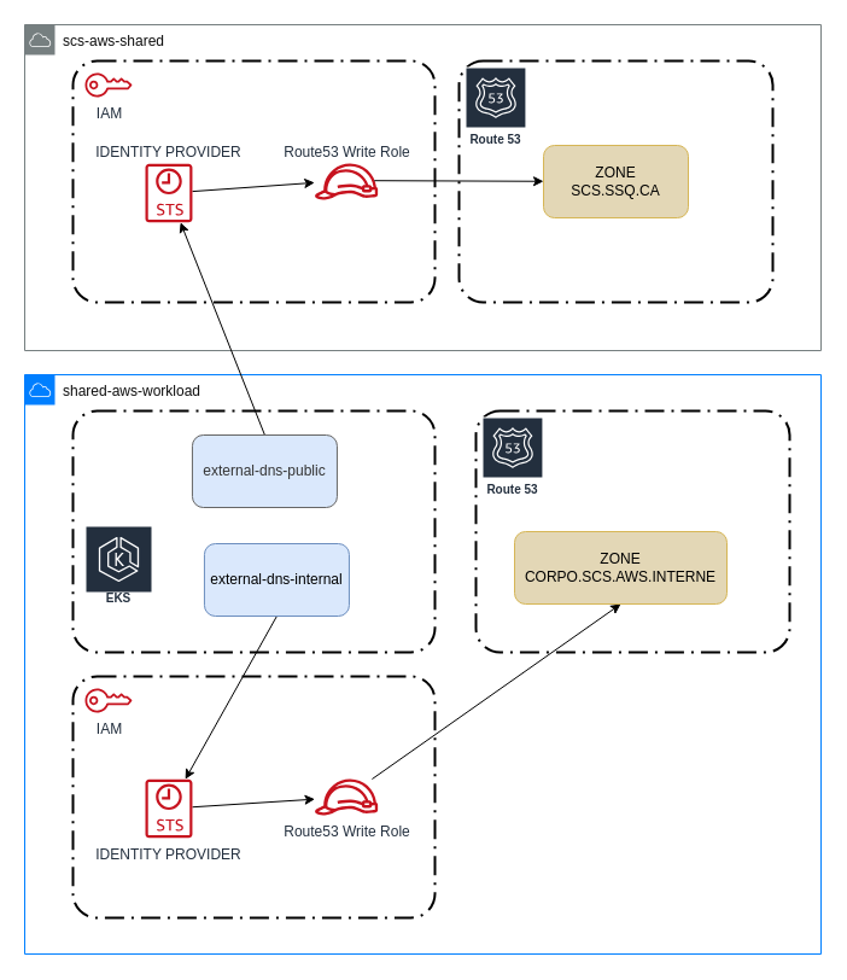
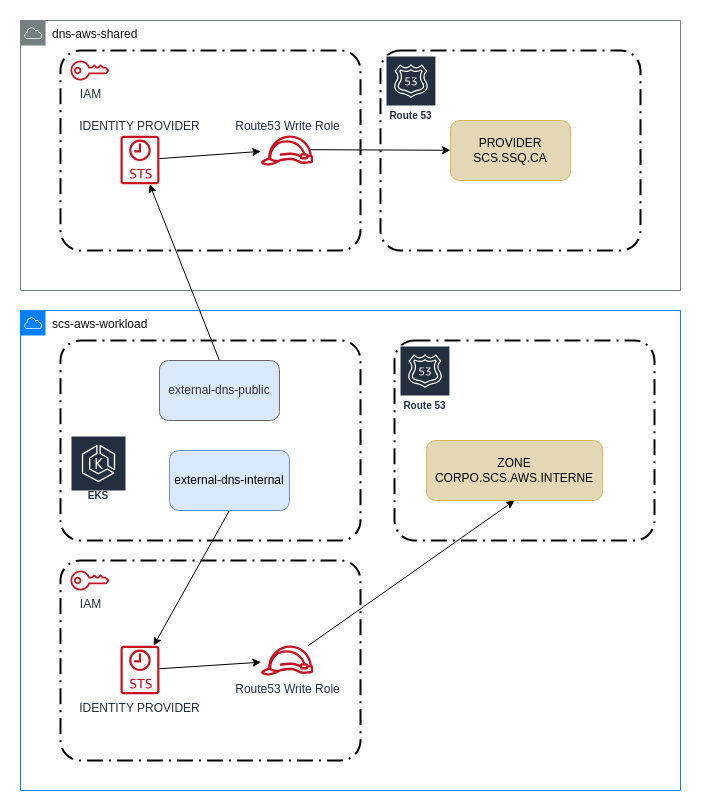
  <mxCell id="0" />
  <mxCell id="1" parent="0" />
  <mxCell id="2" value="" style="rounded=1;arcSize=10;dashed=1;fillColor=none;gradientColor=none;dashPattern=8 3 1 3;strokeWidth=2;" vertex="1" parent="1"><mxGeometry x="60" y="50" width="300" height="200" as="geometry" /></mxCell>
- <mxCell id="3" value="&lt;font color=&quot;#0d0d0d&quot;&gt;shared-aws-workload&lt;/font&gt;" style="outlineConnect=0;gradientColor=none;html=1;whiteSpace=wrap;fontSize=12;fontStyle=0;shape=mxgraph.aws4.group;grIcon=mxgraph.aws4.group_aws_cloud;fillColor=none;verticalAlign=top;align=left;spacingLeft=30;fontColor=#AAB7B8;dashed=0;strokeColor=#007FFF;" vertex="1" parent="1"><mxGeometry x="20" y="310" width="660" height="480" as="geometry" /></mxCell>
+ <mxCell id="3" value="&lt;font color=&quot;#0d0d0d&quot;&gt;scs-aws-workload&lt;/font&gt;" style="outlineConnect=0;gradientColor=none;html=1;whiteSpace=wrap;fontSize=12;fontStyle=0;shape=mxgraph.aws4.group;grIcon=mxgraph.aws4.group_aws_cloud;fillColor=none;verticalAlign=top;align=left;spacingLeft=30;fontColor=#AAB7B8;dashed=0;strokeColor=#007FFF;" vertex="1" parent="1"><mxGeometry x="20" y="310" width="660" height="480" as="geometry" /></mxCell>
  <mxCell id="4" value="" style="rounded=1;arcSize=10;dashed=1;fillColor=none;gradientColor=none;dashPattern=8 3 1 3;strokeWidth=2;" vertex="1" parent="1"><mxGeometry x="60" y="340" width="300" height="200" as="geometry" /></mxCell>
- <mxCell id="5" value="&lt;font color=&quot;#0d0d0d&quot;&gt;scs-aws-shared&lt;/font&gt;" style="outlineConnect=0;gradientColor=none;html=1;whiteSpace=wrap;fontSize=12;fontStyle=0;shape=mxgraph.aws4.group;grIcon=mxgraph.aws4.group_aws_cloud;fillColor=none;verticalAlign=top;align=left;spacingLeft=30;fontColor=#AAB7B8;dashed=0;strokeColor=#767F80;" vertex="1" parent="1"><mxGeometry x="20" y="20" width="660" height="270" as="geometry" /></mxCell>
+ <mxCell id="5" value="&lt;font color=&quot;#0d0d0d&quot;&gt;dns-aws-shared&lt;/font&gt;" style="outlineConnect=0;gradientColor=none;html=1;whiteSpace=wrap;fontSize=12;fontStyle=0;shape=mxgraph.aws4.group;grIcon=mxgraph.aws4.group_aws_cloud;fillColor=none;verticalAlign=top;align=left;spacingLeft=30;fontColor=#AAB7B8;dashed=0;strokeColor=#767F80;" vertex="1" parent="1"><mxGeometry x="20" y="20" width="660" height="270" as="geometry" /></mxCell>
  <mxCell id="6" value="" style="rounded=1;arcSize=10;dashed=1;fillColor=none;gradientColor=none;dashPattern=8 3 1 3;strokeWidth=2;" vertex="1" parent="1"><mxGeometry x="380" y="50" width="260" height="200" as="geometry" /></mxCell>
  <mxCell id="7" value="IAM" style="outlineConnect=0;fontColor=#232F3E;gradientColor=none;fillColor=#C7131F;strokeColor=none;dashed=0;verticalLabelPosition=bottom;verticalAlign=top;align=center;html=1;fontSize=12;fontStyle=0;aspect=fixed;pointerEvents=1;shape=mxgraph.aws4.addon;" vertex="1" parent="1"><mxGeometry x="70" y="60" width="39" height="20" as="geometry" /></mxCell>
  <mxCell id="8" value="" style="edgeStyle=none;rounded=0;orthogonalLoop=1;jettySize=auto;html=1;" edge="1" parent="1" source="9"><mxGeometry relative="1" as="geometry"><mxPoint x="260.237" y="150.874" as="targetPoint" /></mxGeometry></mxCell>
  <mxCell id="9" value="IDENTITY PROVIDER" style="outlineConnect=0;fontColor=#232F3E;gradientColor=none;fillColor=#C7131F;strokeColor=none;dashed=0;verticalLabelPosition=top;verticalAlign=bottom;align=center;html=1;fontSize=12;fontStyle=0;aspect=fixed;pointerEvents=1;shape=mxgraph.aws4.sts_alternate;labelPosition=center;" vertex="1" parent="1"><mxGeometry x="120" y="135" width="38.95" height="49" as="geometry" /></mxCell>
  <mxCell id="10" value="Route53 Write Role" style="outlineConnect=0;fontColor=#232F3E;gradientColor=none;fillColor=#C7131F;strokeColor=none;dashed=0;verticalLabelPosition=top;verticalAlign=bottom;align=center;html=1;fontSize=12;fontStyle=0;aspect=fixed;pointerEvents=1;shape=mxgraph.aws4.role;labelPosition=center;" vertex="1" parent="1"><mxGeometry x="260" y="135" width="53.18" height="30" as="geometry" /></mxCell>
  <mxCell id="11" value="Route 53" style="outlineConnect=0;fontColor=#232F3E;gradientColor=none;strokeColor=#ffffff;fillColor=#232F3E;dashed=0;verticalLabelPosition=middle;verticalAlign=bottom;align=center;html=1;whiteSpace=wrap;fontSize=10;fontStyle=1;spacing=3;shape=mxgraph.aws4.productIcon;prIcon=mxgraph.aws4.route_53;" vertex="1" parent="1"><mxGeometry x="385" y="55" width="50.91" height="70" as="geometry" /></mxCell>
- <mxCell id="12" value="ZONE&lt;br&gt;SCS.SSQ.CA" style="rounded=1;whiteSpace=wrap;html=1;strokeColor=#d6b656;fillColor=#E3D7B6;" vertex="1" parent="1"><mxGeometry x="450" y="120" width="120" height="60" as="geometry" /></mxCell>
+ <mxCell id="12" value="PROVIDER&lt;br&gt;SCS.SSQ.CA" style="rounded=1;whiteSpace=wrap;html=1;strokeColor=#d6b656;fillColor=#E3D7B6;" vertex="1" parent="1"><mxGeometry x="450" y="120" width="120" height="60" as="geometry" /></mxCell>
  <mxCell id="13" value="EKS" style="outlineConnect=0;fontColor=#232F3E;gradientColor=none;strokeColor=#ffffff;fillColor=#232F3E;dashed=0;verticalLabelPosition=middle;verticalAlign=bottom;align=center;html=1;whiteSpace=wrap;fontSize=10;fontStyle=1;spacing=3;shape=mxgraph.aws4.productIcon;prIcon=mxgraph.aws4.eks;" vertex="1" parent="1"><mxGeometry x="70" y="435" width="56" height="70" as="geometry" /></mxCell>
  <mxCell id="14" value="" style="rounded=1;arcSize=10;dashed=1;fillColor=none;gradientColor=none;dashPattern=8 3 1 3;strokeWidth=2;" vertex="1" parent="1"><mxGeometry x="394" y="340" width="260" height="200" as="geometry" /></mxCell>
  <mxCell id="15" value="Route 53" style="outlineConnect=0;fontColor=#232F3E;gradientColor=none;strokeColor=#ffffff;fillColor=#232F3E;dashed=0;verticalLabelPosition=middle;verticalAlign=bottom;align=center;html=1;whiteSpace=wrap;fontSize=10;fontStyle=1;spacing=3;shape=mxgraph.aws4.productIcon;prIcon=mxgraph.aws4.route_53;" vertex="1" parent="1"><mxGeometry x="399" y="345" width="50.91" height="70" as="geometry" /></mxCell>
  <mxCell id="16" style="edgeStyle=none;rounded=0;orthogonalLoop=1;jettySize=auto;html=1;exitX=0.5;exitY=1;exitDx=0;exitDy=0;endArrow=none;endFill=0;startArrow=classic;startFill=1;" edge="1" parent="1" source="17" target="23"><mxGeometry relative="1" as="geometry" /></mxCell>
  <mxCell id="17" value="ZONE&lt;br&gt;CORPO.SCS.AWS.INTERNE" style="rounded=1;whiteSpace=wrap;html=1;strokeColor=#d6b656;fillColor=#E3D7B6;" vertex="1" parent="1"><mxGeometry x="426" y="440" width="176" height="60" as="geometry" /></mxCell>
  <mxCell id="18" value="" style="edgeStyle=none;rounded=0;orthogonalLoop=1;jettySize=auto;html=1;" edge="1" parent="1" target="12"><mxGeometry relative="1" as="geometry"><mxPoint x="309.763" y="149.204" as="sourcePoint" /></mxGeometry></mxCell>
  <mxCell id="19" value="" style="rounded=1;arcSize=10;dashed=1;fillColor=none;gradientColor=none;dashPattern=8 3 1 3;strokeWidth=2;" vertex="1" parent="1"><mxGeometry x="60" y="560" width="300" height="200" as="geometry" /></mxCell>
  <mxCell id="20" value="IAM" style="outlineConnect=0;fontColor=#232F3E;gradientColor=none;fillColor=#C7131F;strokeColor=none;dashed=0;verticalLabelPosition=bottom;verticalAlign=top;align=center;html=1;fontSize=12;fontStyle=0;aspect=fixed;pointerEvents=1;shape=mxgraph.aws4.addon;" vertex="1" parent="1"><mxGeometry x="70" y="570" width="39" height="20" as="geometry" /></mxCell>
  <mxCell id="21" value="" style="edgeStyle=none;rounded=0;orthogonalLoop=1;jettySize=auto;html=1;" edge="1" parent="1" source="22" target="23"><mxGeometry relative="1" as="geometry" /></mxCell>
  <mxCell id="22" value="IDENTITY PROVIDER" style="outlineConnect=0;fontColor=#232F3E;gradientColor=none;fillColor=#C7131F;strokeColor=none;dashed=0;verticalLabelPosition=bottom;verticalAlign=top;align=center;html=1;fontSize=12;fontStyle=0;aspect=fixed;pointerEvents=1;shape=mxgraph.aws4.sts_alternate;labelPosition=center;" vertex="1" parent="1"><mxGeometry x="120" y="645" width="38.95" height="49" as="geometry" /></mxCell>
  <mxCell id="23" value="Route53 Write Role" style="outlineConnect=0;fontColor=#232F3E;gradientColor=none;fillColor=#C7131F;strokeColor=none;dashed=0;verticalLabelPosition=bottom;verticalAlign=top;align=center;html=1;fontSize=12;fontStyle=0;aspect=fixed;pointerEvents=1;shape=mxgraph.aws4.role;labelPosition=center;" vertex="1" parent="1"><mxGeometry x="260" y="645" width="53.18" height="30" as="geometry" /></mxCell>
  <mxCell id="24" style="rounded=0;orthogonalLoop=1;jettySize=auto;html=1;exitX=0.5;exitY=0;exitDx=0;exitDy=0;" edge="1" parent="1" source="25" target="9"><mxGeometry relative="1" as="geometry" /></mxCell>
  <mxCell id="25" value="external-dns-public" style="rounded=1;whiteSpace=wrap;html=1;strokeColor=#666666;fillColor=#dae8fc;fontColor=#333333;" vertex="1" parent="1"><mxGeometry x="158.95" y="360" width="120" height="60" as="geometry" /></mxCell>
  <mxCell id="26" style="edgeStyle=none;rounded=0;orthogonalLoop=1;jettySize=auto;html=1;exitX=0.5;exitY=1;exitDx=0;exitDy=0;" edge="1" parent="1" source="27" target="22"><mxGeometry relative="1" as="geometry" /></mxCell>
  <mxCell id="27" value="external-dns-internal" style="rounded=1;whiteSpace=wrap;html=1;strokeColor=#6c8ebf;fillColor=#dae8fc;" vertex="1" parent="1"><mxGeometry x="168.95" y="450" width="120" height="60" as="geometry" /></mxCell>
